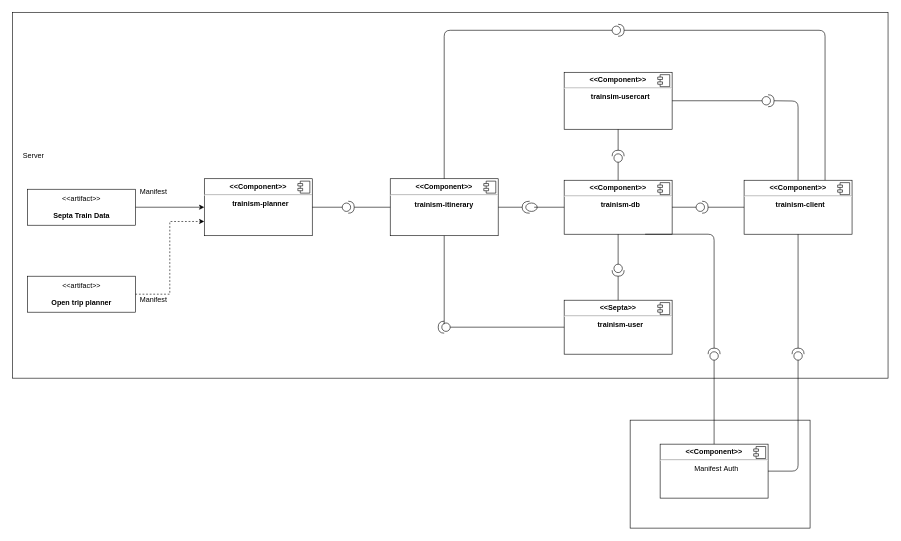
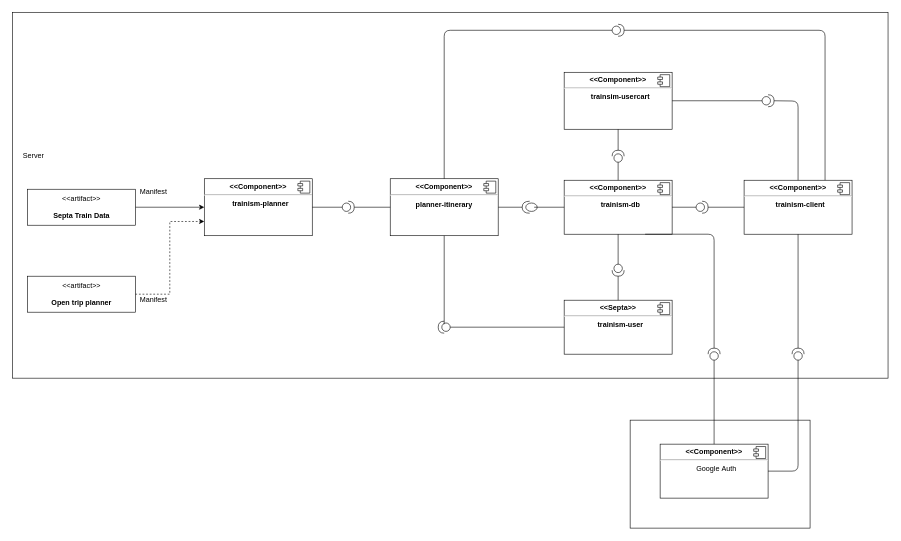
  <mxCell id="0" />
  <mxCell id="1" parent="0" />
  <mxCell id="2" value="" style="html=1;" parent="1" vertex="1"><mxGeometry x="1050" y="700" width="300" height="180" as="geometry" /></mxCell>
  <mxCell id="3" value="" style="html=1;" parent="1" vertex="1"><mxGeometry x="20" y="20" width="1460" height="610" as="geometry" /></mxCell>
  <mxCell id="4" value="" style="edgeStyle=orthogonalEdgeStyle;rounded=0;orthogonalLoop=1;jettySize=auto;html=1;dashed=0;" parent="1" source="5" target="8" edge="1"><mxGeometry relative="1" as="geometry" /></mxCell>
  <mxCell id="5" value="&amp;lt;&amp;lt;artifact&amp;gt;&amp;gt;&lt;br&gt;&lt;br&gt;&lt;b&gt;Septa Train Data&lt;/b&gt;" style="text;html=1;align=center;verticalAlign=middle;dashed=0;fillColor=#ffffff;strokeColor=#000000;" parent="1" vertex="1"><mxGeometry x="45" y="315" width="180" height="60" as="geometry" /></mxCell>
  <mxCell id="6" style="edgeStyle=orthogonalEdgeStyle;rounded=0;orthogonalLoop=1;jettySize=auto;html=1;entryX=0;entryY=0.75;entryDx=0;entryDy=0;dashed=1;" parent="1" source="7" target="8" edge="1"><mxGeometry relative="1" as="geometry" /></mxCell>
  <mxCell id="7" value="&amp;lt;&amp;lt;artifact&amp;gt;&amp;gt;&lt;br&gt;&lt;br&gt;&lt;b&gt;Open trip planner&lt;/b&gt;" style="text;html=1;align=center;verticalAlign=middle;dashed=0;fillColor=#ffffff;strokeColor=#000000;" parent="1" vertex="1"><mxGeometry x="45" y="460" width="180" height="60" as="geometry" /></mxCell>
  <mxCell id="8" value="&lt;p style=&quot;margin: 0px ; margin-top: 6px ; text-align: center&quot;&gt;&lt;b&gt;&amp;lt;&amp;lt;Component&amp;gt;&amp;gt;&lt;/b&gt;&lt;/p&gt;&lt;hr&gt;&lt;p style=&quot;text-align: center ; margin: 0px 0px 0px 8px&quot;&gt;&lt;b&gt;trainism-planner&lt;/b&gt;&lt;/p&gt;" style="align=left;overflow=fill;html=1;dropTarget=0;" parent="1" vertex="1"><mxGeometry x="340" y="297.5" width="180" height="95" as="geometry" /></mxCell>
  <mxCell id="9" value="" style="shape=component;jettyWidth=8;jettyHeight=4;" parent="8" vertex="1"><mxGeometry x="1" width="20" height="20" relative="1" as="geometry"><mxPoint x="-24" y="4" as="offset" /></mxGeometry></mxCell>
  <mxCell id="10" value="&lt;p style=&quot;margin: 0px ; margin-top: 6px ; text-align: center&quot;&gt;&lt;b&gt;&amp;lt;&amp;lt;Septa&amp;gt;&amp;gt;&lt;/b&gt;&lt;/p&gt;&lt;hr&gt;&lt;p style=&quot;text-align: center ; margin: 0px 0px 0px 8px&quot;&gt;&lt;b&gt;trainism-user&lt;/b&gt;&lt;br&gt;&lt;/p&gt;" style="align=left;overflow=fill;html=1;dropTarget=0;" parent="1" vertex="1"><mxGeometry x="940" y="500" width="180" height="90" as="geometry" /></mxCell>
  <mxCell id="11" value="" style="shape=component;jettyWidth=8;jettyHeight=4;" parent="10" vertex="1"><mxGeometry x="1" width="20" height="20" relative="1" as="geometry"><mxPoint x="-24" y="4" as="offset" /></mxGeometry></mxCell>
  <mxCell id="12" value="&lt;p style=&quot;margin: 0px ; margin-top: 6px ; text-align: center&quot;&gt;&lt;b&gt;&amp;lt;&amp;lt;Component&amp;gt;&amp;gt;&lt;/b&gt;&lt;/p&gt;&lt;hr&gt;&lt;p style=&quot;text-align: center ; margin: 0px 0px 0px 8px&quot;&gt;&lt;b&gt;trainism-db&lt;/b&gt;&lt;br&gt;&lt;/p&gt;" style="align=left;overflow=fill;html=1;dropTarget=0;" parent="1" vertex="1"><mxGeometry x="940" y="300" width="180" height="90" as="geometry" /></mxCell>
  <mxCell id="13" value="" style="shape=component;jettyWidth=8;jettyHeight=4;" parent="12" vertex="1"><mxGeometry x="1" width="20" height="20" relative="1" as="geometry"><mxPoint x="-24" y="4" as="offset" /></mxGeometry></mxCell>
  <mxCell id="14" value="&lt;p style=&quot;margin: 0px ; margin-top: 6px ; text-align: center&quot;&gt;&lt;b&gt;&amp;lt;&amp;lt;Component&amp;gt;&amp;gt;&lt;/b&gt;&lt;/p&gt;&lt;hr&gt;&lt;p style=&quot;text-align: center ; margin: 0px 0px 0px 8px&quot;&gt;&lt;b&gt;trainism-client&lt;/b&gt;&lt;br&gt;&lt;/p&gt;" style="align=left;overflow=fill;html=1;dropTarget=0;" parent="1" vertex="1"><mxGeometry x="1240" y="300" width="180" height="90" as="geometry" /></mxCell>
  <mxCell id="15" value="" style="shape=component;jettyWidth=8;jettyHeight=4;" parent="14" vertex="1"><mxGeometry x="1" width="20" height="20" relative="1" as="geometry"><mxPoint x="-24" y="4" as="offset" /></mxGeometry></mxCell>
- <mxCell id="16" value="&lt;p style=&quot;margin: 0px ; margin-top: 6px ; text-align: center&quot;&gt;&lt;b&gt;&amp;lt;&amp;lt;Component&amp;gt;&amp;gt;&lt;/b&gt;&lt;/p&gt;&lt;hr&gt;&lt;p style=&quot;text-align: center ; margin: 0px 0px 0px 8px&quot;&gt;Manifest&amp;nbsp;&lt;span&gt;Auth&lt;/span&gt;&lt;/p&gt;&lt;p style=&quot;margin: 0px ; margin-left: 8px&quot;&gt;&lt;br&gt;&lt;/p&gt;" style="align=left;overflow=fill;html=1;dropTarget=0;" parent="1" vertex="1"><mxGeometry x="1100" y="740" width="180" height="90" as="geometry" /></mxCell>
+ <mxCell id="16" value="&lt;p style=&quot;margin: 0px ; margin-top: 6px ; text-align: center&quot;&gt;&lt;b&gt;&amp;lt;&amp;lt;Component&amp;gt;&amp;gt;&lt;/b&gt;&lt;/p&gt;&lt;hr&gt;&lt;p style=&quot;text-align: center ; margin: 0px 0px 0px 8px&quot;&gt;Google&amp;nbsp;&lt;span&gt;Auth&lt;/span&gt;&lt;/p&gt;&lt;p style=&quot;margin: 0px ; margin-left: 8px&quot;&gt;&lt;br&gt;&lt;/p&gt;" style="align=left;overflow=fill;html=1;dropTarget=0;" parent="1" vertex="1"><mxGeometry x="1100" y="740" width="180" height="90" as="geometry" /></mxCell>
  <mxCell id="17" value="" style="shape=component;jettyWidth=8;jettyHeight=4;" parent="16" vertex="1"><mxGeometry x="1" width="20" height="20" relative="1" as="geometry"><mxPoint x="-24" y="4" as="offset" /></mxGeometry></mxCell>
  <mxCell id="18" value="Server" style="text;html=1;align=center;verticalAlign=middle;resizable=0;points=[];autosize=1;" parent="1" vertex="1"><mxGeometry x="30" y="250" width="50" height="20" as="geometry" /></mxCell>
  <mxCell id="19" value="Manifest" style="text;html=1;align=center;verticalAlign=middle;resizable=0;points=[];autosize=1;" parent="1" vertex="1"><mxGeometry x="225" y="310" width="60" height="20" as="geometry" /></mxCell>
  <mxCell id="20" value="Manifest" style="text;html=1;align=center;verticalAlign=middle;resizable=0;points=[];autosize=1;" parent="1" vertex="1"><mxGeometry x="225" y="490" width="60" height="20" as="geometry" /></mxCell>
  <mxCell id="21" value="" style="shape=providedRequiredInterface;html=1;verticalLabelPosition=bottom;direction=west;" parent="1" vertex="1"><mxGeometry x="870" y="335" width="25" height="20" as="geometry" /></mxCell>
  <mxCell id="22" value="" style="endArrow=none;html=1;exitX=0;exitY=0.5;exitDx=0;exitDy=0;" parent="1" source="12" edge="1"><mxGeometry width="50" height="50" relative="1" as="geometry"><mxPoint x="860" y="590" as="sourcePoint" /><mxPoint x="890" y="345" as="targetPoint" /></mxGeometry></mxCell>
  <mxCell id="23" value="" style="endArrow=none;html=1;entryX=1;entryY=0.5;entryDx=0;entryDy=0;" parent="1" target="36" edge="1"><mxGeometry width="50" height="50" relative="1" as="geometry"><mxPoint x="870" y="345" as="sourcePoint" /><mxPoint x="850" y="460" as="targetPoint" /></mxGeometry></mxCell>
  <mxCell id="24" value="" style="shape=providedRequiredInterface;html=1;verticalLabelPosition=bottom;direction=south;" parent="1" vertex="1"><mxGeometry x="1020" y="440" width="20" height="20" as="geometry" /></mxCell>
  <mxCell id="25" value="" style="endArrow=none;html=1;exitX=0.5;exitY=1;exitDx=0;exitDy=0;" parent="1" source="12" edge="1"><mxGeometry width="50" height="50" relative="1" as="geometry"><mxPoint x="860" y="590" as="sourcePoint" /><mxPoint x="1030" y="440" as="targetPoint" /></mxGeometry></mxCell>
  <mxCell id="26" value="" style="endArrow=none;html=1;entryX=0.5;entryY=0;entryDx=0;entryDy=0;" parent="1" target="10" edge="1"><mxGeometry width="50" height="50" relative="1" as="geometry"><mxPoint x="1030" y="460" as="sourcePoint" /><mxPoint x="910" y="540" as="targetPoint" /></mxGeometry></mxCell>
  <mxCell id="27" value="" style="shape=providedRequiredInterface;html=1;verticalLabelPosition=bottom;" parent="1" vertex="1"><mxGeometry x="1160" y="335" width="20" height="20" as="geometry" /></mxCell>
  <mxCell id="28" value="" style="endArrow=none;html=1;entryX=0;entryY=0.5;entryDx=0;entryDy=0;exitX=1;exitY=0.5;exitDx=0;exitDy=0;exitPerimeter=0;" parent="1" source="27" target="14" edge="1"><mxGeometry width="50" height="50" relative="1" as="geometry"><mxPoint x="860" y="590" as="sourcePoint" /><mxPoint x="910" y="540" as="targetPoint" /></mxGeometry></mxCell>
  <mxCell id="29" value="" style="endArrow=none;html=1;exitX=0;exitY=0.5;exitDx=0;exitDy=0;exitPerimeter=0;" parent="1" source="27" target="12" edge="1"><mxGeometry width="50" height="50" relative="1" as="geometry"><mxPoint x="860" y="590" as="sourcePoint" /><mxPoint x="910" y="540" as="targetPoint" /></mxGeometry></mxCell>
  <mxCell id="30" value="" style="shape=providedRequiredInterface;html=1;verticalLabelPosition=bottom;direction=north;" parent="1" vertex="1"><mxGeometry x="1180" y="580" width="20" height="20" as="geometry" /></mxCell>
  <mxCell id="31" value="" style="endArrow=none;html=1;exitX=0.5;exitY=0;exitDx=0;exitDy=0;entryX=0;entryY=0.5;entryDx=0;entryDy=0;entryPerimeter=0;" parent="1" source="16" target="30" edge="1"><mxGeometry width="50" height="50" relative="1" as="geometry"><mxPoint x="860" y="590" as="sourcePoint" /><mxPoint x="910" y="540" as="targetPoint" /></mxGeometry></mxCell>
  <mxCell id="32" value="" style="endArrow=none;html=1;entryX=0.75;entryY=1;entryDx=0;entryDy=0;exitX=1;exitY=0.5;exitDx=0;exitDy=0;exitPerimeter=0;" parent="1" source="30" target="12" edge="1"><mxGeometry width="50" height="50" relative="1" as="geometry"><mxPoint x="860" y="590" as="sourcePoint" /><mxPoint x="910" y="540" as="targetPoint" /><Array as="points"><mxPoint x="1190" y="390" /></Array></mxGeometry></mxCell>
  <mxCell id="33" value="" style="shape=providedRequiredInterface;html=1;verticalLabelPosition=bottom;direction=north;" parent="1" vertex="1"><mxGeometry x="1320" y="580" width="20" height="20" as="geometry" /></mxCell>
  <mxCell id="34" value="" style="endArrow=none;html=1;entryX=0.5;entryY=1;entryDx=0;entryDy=0;exitX=1;exitY=0.5;exitDx=0;exitDy=0;exitPerimeter=0;" parent="1" source="33" target="14" edge="1"><mxGeometry width="50" height="50" relative="1" as="geometry"><mxPoint x="860" y="590" as="sourcePoint" /><mxPoint x="910" y="540" as="targetPoint" /></mxGeometry></mxCell>
  <mxCell id="35" value="" style="endArrow=none;html=1;entryX=0;entryY=0.5;entryDx=0;entryDy=0;entryPerimeter=0;exitX=1;exitY=0.5;exitDx=0;exitDy=0;" parent="1" source="16" target="33" edge="1"><mxGeometry width="50" height="50" relative="1" as="geometry"><mxPoint x="860" y="590" as="sourcePoint" /><mxPoint x="910" y="540" as="targetPoint" /><Array as="points"><mxPoint x="1330" y="785" /></Array></mxGeometry></mxCell>
- <mxCell id="36" value="&lt;p style=&quot;margin: 0px ; margin-top: 6px ; text-align: center&quot;&gt;&lt;b&gt;&amp;lt;&amp;lt;Component&amp;gt;&amp;gt;&lt;/b&gt;&lt;/p&gt;&lt;hr&gt;&lt;div style=&quot;text-align: center ; box-sizing: border-box ; font-size: 14px&quot;&gt;&lt;b style=&quot;font-size: 12px&quot;&gt;trainism-itinerary&lt;/b&gt;&lt;br&gt;&lt;/div&gt;" style="align=left;overflow=fill;html=1;dropTarget=0;" parent="1" vertex="1"><mxGeometry x="650" y="297.5" width="180" height="95" as="geometry" /></mxCell>
+ <mxCell id="36" value="&lt;p style=&quot;margin: 0px ; margin-top: 6px ; text-align: center&quot;&gt;&lt;b&gt;&amp;lt;&amp;lt;Component&amp;gt;&amp;gt;&lt;/b&gt;&lt;/p&gt;&lt;hr&gt;&lt;div style=&quot;text-align: center ; box-sizing: border-box ; font-size: 14px&quot;&gt;&lt;b style=&quot;font-size: 12px&quot;&gt;planner-itinerary&lt;/b&gt;&lt;br&gt;&lt;/div&gt;" style="align=left;overflow=fill;html=1;dropTarget=0;" parent="1" vertex="1"><mxGeometry x="650" y="297.5" width="180" height="95" as="geometry" /></mxCell>
  <mxCell id="37" value="" style="shape=component;jettyWidth=8;jettyHeight=4;" parent="36" vertex="1"><mxGeometry x="1" width="20" height="20" relative="1" as="geometry"><mxPoint x="-24" y="4" as="offset" /></mxGeometry></mxCell>
  <mxCell id="38" value="" style="shape=providedRequiredInterface;html=1;verticalLabelPosition=bottom;" parent="1" vertex="1"><mxGeometry x="570" y="335" width="20" height="20" as="geometry" /></mxCell>
  <mxCell id="39" value="" style="endArrow=none;html=1;entryX=0;entryY=0.5;entryDx=0;entryDy=0;exitX=1;exitY=0.5;exitDx=0;exitDy=0;exitPerimeter=0;" parent="1" source="38" target="36" edge="1"><mxGeometry width="50" height="50" relative="1" as="geometry"><mxPoint x="600" y="620" as="sourcePoint" /><mxPoint x="650" y="570" as="targetPoint" /></mxGeometry></mxCell>
  <mxCell id="40" value="" style="endArrow=none;html=1;entryX=0;entryY=0.5;entryDx=0;entryDy=0;entryPerimeter=0;exitX=1;exitY=0.5;exitDx=0;exitDy=0;" parent="1" source="8" target="38" edge="1"><mxGeometry width="50" height="50" relative="1" as="geometry"><mxPoint x="600" y="620" as="sourcePoint" /><mxPoint x="650" y="570" as="targetPoint" /></mxGeometry></mxCell>
  <mxCell id="41" value="" style="shape=providedRequiredInterface;html=1;verticalLabelPosition=bottom;direction=west;" vertex="1" parent="1"><mxGeometry x="730" y="535" width="20" height="20" as="geometry" /></mxCell>
  <mxCell id="42" value="" style="endArrow=none;html=1;entryX=0;entryY=0.5;entryDx=0;entryDy=0;exitX=0;exitY=0.5;exitDx=0;exitDy=0;exitPerimeter=0;" edge="1" parent="1" source="41" target="10"><mxGeometry width="50" height="50" relative="1" as="geometry"><mxPoint x="830" y="530" as="sourcePoint" /><mxPoint x="750" y="560" as="targetPoint" /></mxGeometry></mxCell>
  <mxCell id="43" value="" style="endArrow=none;html=1;entryX=0.5;entryY=1;entryDx=0;entryDy=0;" edge="1" parent="1" target="36"><mxGeometry width="50" height="50" relative="1" as="geometry"><mxPoint x="740" y="540" as="sourcePoint" /><mxPoint x="750" y="560" as="targetPoint" /></mxGeometry></mxCell>
  <mxCell id="44" value="&lt;p style=&quot;margin: 0px ; margin-top: 6px ; text-align: center&quot;&gt;&lt;b&gt;&amp;lt;&amp;lt;Component&amp;gt;&amp;gt;&lt;/b&gt;&lt;/p&gt;&lt;hr&gt;&lt;p style=&quot;text-align: center ; margin: 0px 0px 0px 8px&quot;&gt;&lt;b&gt;trainsim-usercart&lt;/b&gt;&lt;/p&gt;" style="align=left;overflow=fill;html=1;dropTarget=0;" vertex="1" parent="1"><mxGeometry x="940" y="120" width="180" height="95" as="geometry" /></mxCell>
  <mxCell id="45" value="" style="shape=component;jettyWidth=8;jettyHeight=4;" vertex="1" parent="44"><mxGeometry x="1" width="20" height="20" relative="1" as="geometry"><mxPoint x="-24" y="4" as="offset" /></mxGeometry></mxCell>
  <mxCell id="46" value="" style="shape=providedRequiredInterface;html=1;verticalLabelPosition=bottom;direction=north;" vertex="1" parent="1"><mxGeometry x="1020" y="250" width="20" height="20" as="geometry" /></mxCell>
  <mxCell id="47" value="" style="endArrow=none;html=1;entryX=0.5;entryY=1;entryDx=0;entryDy=0;exitX=1;exitY=0.5;exitDx=0;exitDy=0;exitPerimeter=0;" edge="1" parent="1" source="46" target="44"><mxGeometry width="50" height="50" relative="1" as="geometry"><mxPoint x="660" y="510" as="sourcePoint" /><mxPoint x="710" y="460" as="targetPoint" /></mxGeometry></mxCell>
  <mxCell id="48" value="" style="endArrow=none;html=1;entryX=0;entryY=0.5;entryDx=0;entryDy=0;entryPerimeter=0;exitX=0.5;exitY=0;exitDx=0;exitDy=0;" edge="1" parent="1" source="12" target="46"><mxGeometry width="50" height="50" relative="1" as="geometry"><mxPoint x="660" y="510" as="sourcePoint" /><mxPoint x="710" y="460" as="targetPoint" /></mxGeometry></mxCell>
  <mxCell id="49" value="" style="shape=providedRequiredInterface;html=1;verticalLabelPosition=bottom;" vertex="1" parent="1"><mxGeometry x="1020" y="40" width="20" height="20" as="geometry" /></mxCell>
  <mxCell id="50" value="" style="shape=providedRequiredInterface;html=1;verticalLabelPosition=bottom;" vertex="1" parent="1"><mxGeometry x="1270" y="157.5" width="20" height="20" as="geometry" /></mxCell>
  <mxCell id="51" value="" style="endArrow=none;html=1;entryX=0.5;entryY=0;entryDx=0;entryDy=0;exitX=0;exitY=0.5;exitDx=0;exitDy=0;exitPerimeter=0;" edge="1" parent="1" source="49" target="36"><mxGeometry width="50" height="50" relative="1" as="geometry"><mxPoint x="750" y="430" as="sourcePoint" /><mxPoint x="800" y="380" as="targetPoint" /><Array as="points"><mxPoint x="740" y="50" /></Array></mxGeometry></mxCell>
  <mxCell id="52" value="" style="endArrow=none;html=1;entryX=1;entryY=0.5;entryDx=0;entryDy=0;entryPerimeter=0;exitX=0.75;exitY=0;exitDx=0;exitDy=0;" edge="1" parent="1" source="14" target="49"><mxGeometry width="50" height="50" relative="1" as="geometry"><mxPoint x="750" y="430" as="sourcePoint" /><mxPoint x="800" y="380" as="targetPoint" /><Array as="points"><mxPoint x="1375" y="50" /></Array></mxGeometry></mxCell>
  <mxCell id="53" value="" style="endArrow=none;html=1;entryX=1;entryY=0.5;entryDx=0;entryDy=0;exitX=0;exitY=0.5;exitDx=0;exitDy=0;exitPerimeter=0;" edge="1" parent="1" source="50" target="44"><mxGeometry width="50" height="50" relative="1" as="geometry"><mxPoint x="750" y="430" as="sourcePoint" /><mxPoint x="800" y="380" as="targetPoint" /></mxGeometry></mxCell>
  <mxCell id="54" value="" style="endArrow=none;html=1;entryX=1;entryY=0.5;entryDx=0;entryDy=0;entryPerimeter=0;exitX=0.5;exitY=0;exitDx=0;exitDy=0;" edge="1" parent="1" source="14" target="50"><mxGeometry width="50" height="50" relative="1" as="geometry"><mxPoint x="750" y="430" as="sourcePoint" /><mxPoint x="800" y="380" as="targetPoint" /><Array as="points"><mxPoint x="1330" y="168" /></Array></mxGeometry></mxCell>
